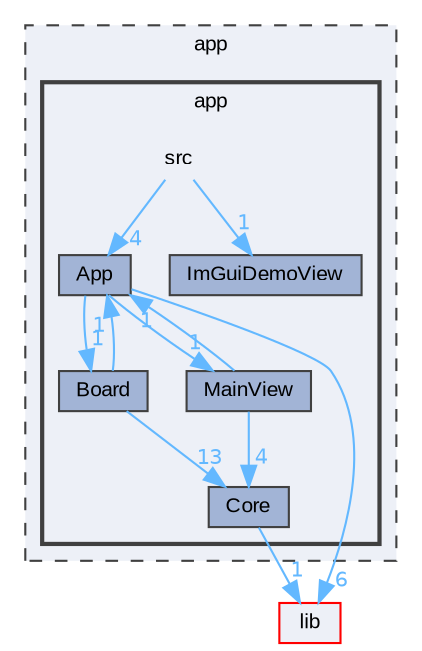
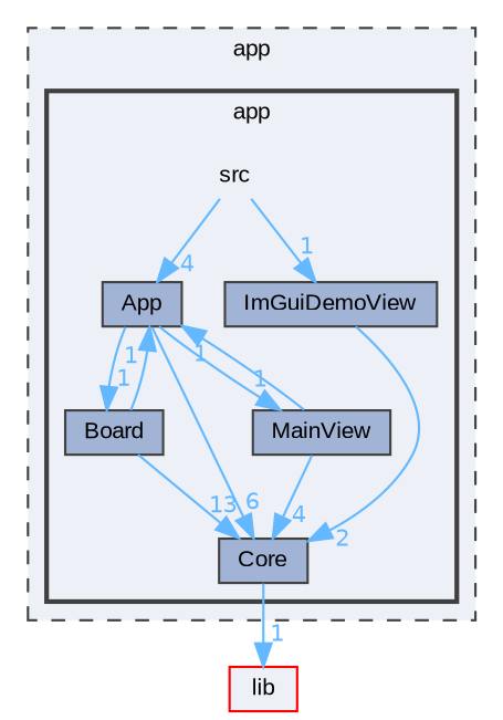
  digraph {
    compound=true
    fontname="Liberation Sans"
    node [fontname="Liberation Sans" fontsize=10 shape=box color=grey25 fillcolor="#a2b4d6" style=filled]
    edge [color=steelblue1 fontcolor=steelblue1 fontname="Liberation Sans" fontsize=10 headlabel=1 labeldistance=1.5 labelfontname=Helvetica labelfontsize=10]
    n1 [height=0.2 label=src shape=plaintext width=0.4 color="" fillcolor="" style=""]
    n2 [height=0.2 label=App width=0.4]
    n3 [height=0.2 label=Board width=0.4]
    n4 [height=0.2 label=Core width=0.4]
    n5 [height=0.2 label=ImGuiDemoView width=0.4]
    n6 [height=0.2 label=MainView width=0.4]
    n7 [color=red fillcolor="#edf0f7" height=0.2 label=lib width=0.4]
    subgraph cluster_1 {
      bgcolor="#edf0f7"
      fontsize=10
      label=app
      pencolor=grey25
      style="filled,dashed"
      subgraph cluster_2 {
        bgcolor="#edf0f7"
        fontsize=10
        label=app
        pencolor=grey25
        style="filled,bold"
        n1
        n2
        n3
        n4
        n5
        n6
      }
    }
    n1 -> n2 [headlabel=4]
    n1 -> n5
    n2 -> n3
-   n2 -> n7 [headlabel=6]
+   n2 -> n4 [headlabel=6]
    n2 -> n6
    n3 -> n2
    n3 -> n4 [headlabel=13]
    n4 -> n7
+   n5 -> n4 [headlabel=2]
    n6 -> n2
    n6 -> n4 [headlabel=4]
  }
